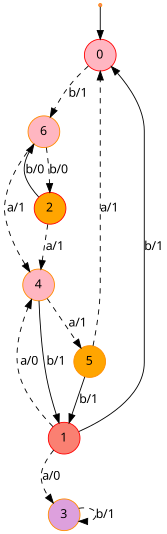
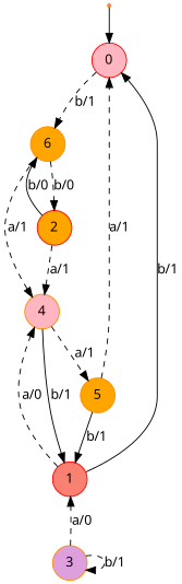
  digraph {
    fontname="Noto Sans"
    node [color=darkorange fillcolor=orange fontname="Noto Sans" shape=circle style=filled]
    edge [fontname="Noto Sans" style=dashed]
    n1 [color=red fillcolor=lightpink label=0]
-   n2 [fillcolor=lightpink label=6]
+   n2 [label=6]
    n3 [color=red label=2]
    n4 [fillcolor=lightpink label=4]
    n5 [color=red fillcolor=salmon label=1]
    n6 [label=5]
    n7 [fillcolor=plum label=3]
    qi [fillcolor=salmon shape=point]
    n1 -> n2 [label="b/1"]
    n2 -> n3 [label="b/0"]
    n2 -> n4 [label="a/1"]
    n3 -> n2 [label="b/0" style=solid]
    n3 -> n4 [label="a/1"]
    n4 -> n5 [label="b/1" style=solid]
    n4 -> n6 [label="a/1"]
    n5 -> n1 [label="b/1" style=solid]
    n5 -> n4 [label="a/0"]
    n6 -> n1 [label="a/1"]
    n6 -> n5 [label="b/1" style=solid]
-   n5 -> n7 [label="a/0"]
+   n7 -> n5 [label="a/0"]
    n7 -> n7 [label="b/1"]
    qi -> n1 [style=solid]
  }
